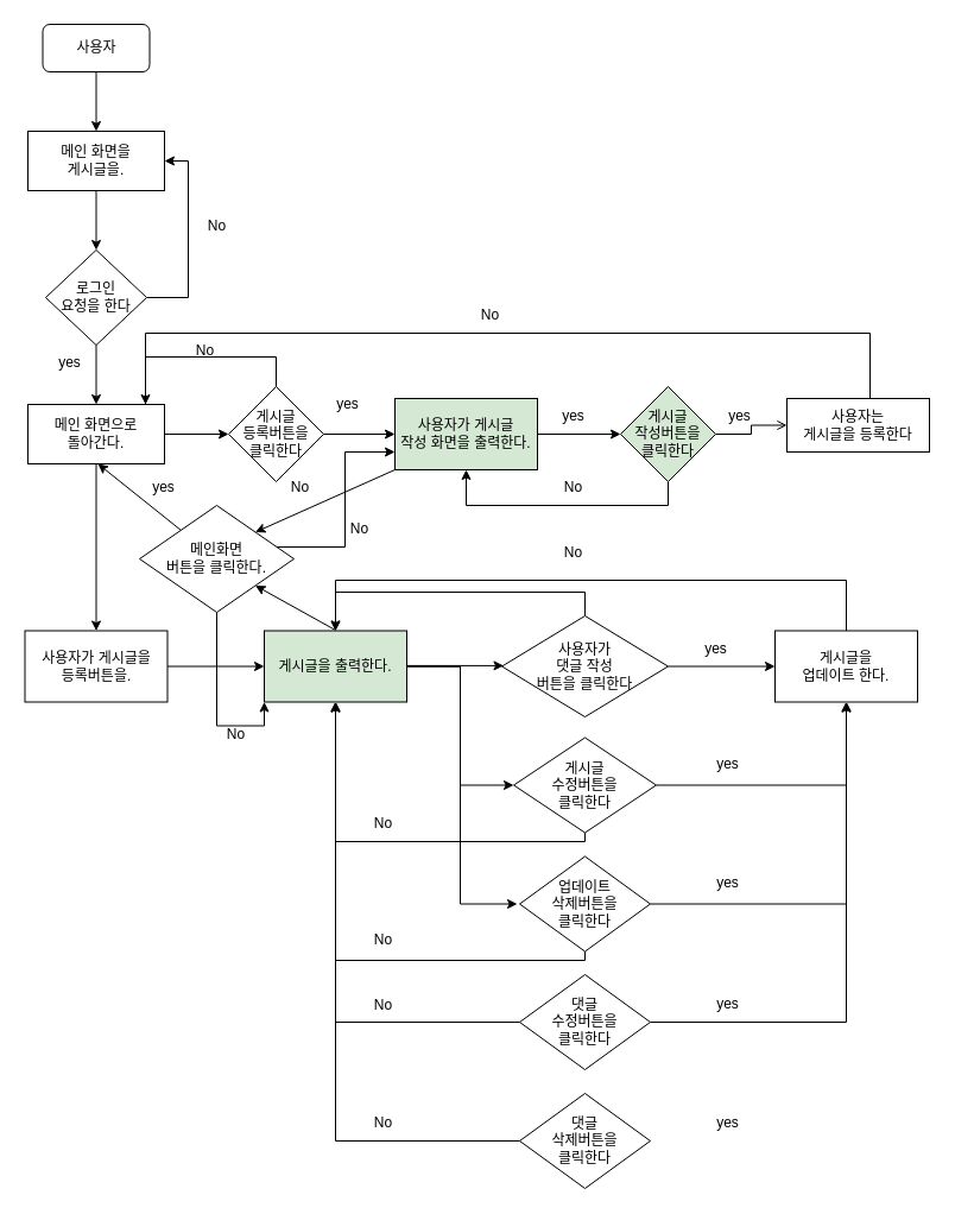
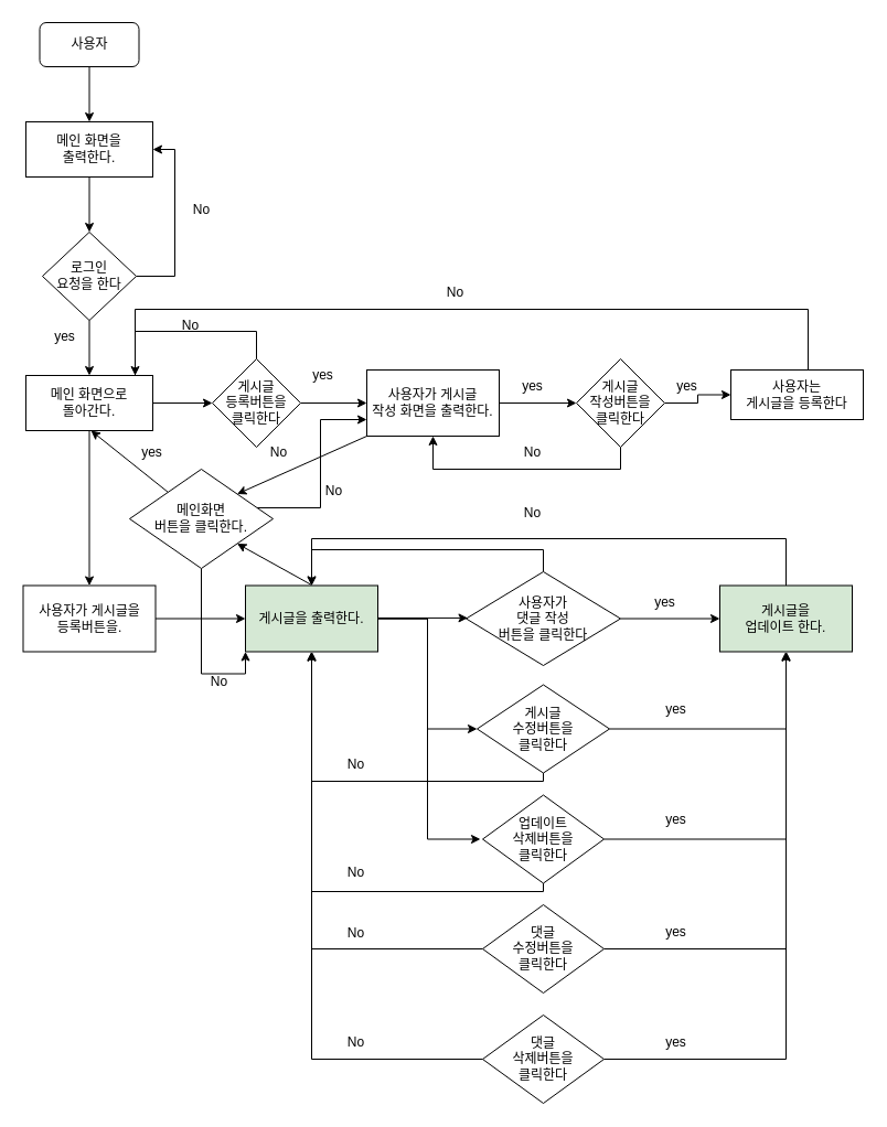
  <mxCell id="0" />
  <mxCell id="1" parent="0" />
  <mxCell id="2" style="edgeStyle=orthogonalEdgeStyle;rounded=0;orthogonalLoop=1;jettySize=auto;html=1;" edge="1" parent="1" source="3" target="6"><mxGeometry relative="1" as="geometry" /></mxCell>
  <mxCell id="3" value="사용자" style="rounded=1;whiteSpace=wrap;html=1;fontSize=12;glass=0;strokeWidth=1;shadow=0;" parent="1" vertex="1"><mxGeometry x="35.5" y="20" width="90" height="40" as="geometry" /></mxCell>
  <mxCell id="4" value="" style="edgeStyle=orthogonalEdgeStyle;rounded=0;orthogonalLoop=1;jettySize=auto;html=1;" parent="1" source="6" target="7" edge="1"><mxGeometry relative="1" as="geometry" /></mxCell>
  <mxCell id="5" style="edgeStyle=orthogonalEdgeStyle;rounded=0;orthogonalLoop=1;jettySize=auto;html=1;entryX=1;entryY=0.5;entryDx=0;entryDy=0;endArrow=none;endFill=0;startArrow=classic;startFill=1;" parent="1" source="6" target="7" edge="1"><mxGeometry relative="1" as="geometry"><Array as="points"><mxPoint x="158" y="135" /><mxPoint x="158" y="250" /></Array></mxGeometry></mxCell>
- <mxCell id="6" value="메인 화면을&lt;br&gt;게시글을." style="rounded=0;whiteSpace=wrap;html=1;" parent="1" vertex="1"><mxGeometry x="23" y="110" width="115" height="50" as="geometry" /></mxCell>
+ <mxCell id="6" value="메인 화면을&lt;br&gt;출력한다." style="rounded=0;whiteSpace=wrap;html=1;" parent="1" vertex="1"><mxGeometry x="23" y="110" width="115" height="50" as="geometry" /></mxCell>
  <mxCell id="7" value="로그인&lt;br&gt;요청을 한다" style="rhombus;whiteSpace=wrap;html=1;" parent="1" vertex="1"><mxGeometry x="38" y="210" width="85" height="80" as="geometry" /></mxCell>
  <mxCell id="8" value="" style="endArrow=classic;html=1;rounded=0;exitX=0.5;exitY=1;exitDx=0;exitDy=0;entryX=0.5;entryY=0;entryDx=0;entryDy=0;entryPerimeter=0;" parent="1" source="7" target="11" edge="1"><mxGeometry width="50" height="50" relative="1" as="geometry"><mxPoint x="145.5" y="250" as="sourcePoint" /><mxPoint x="85.5" y="380" as="targetPoint" /></mxGeometry></mxCell>
  <mxCell id="9" style="edgeStyle=orthogonalEdgeStyle;rounded=0;orthogonalLoop=1;jettySize=auto;html=1;" parent="1" source="11" target="30" edge="1"><mxGeometry relative="1" as="geometry" /></mxCell>
  <mxCell id="10" style="edgeStyle=none;rounded=0;orthogonalLoop=1;jettySize=auto;html=1;fontSize=18;startArrow=none;startFill=0;endArrow=classic;endFill=1;" parent="1" source="11" target="18" edge="1"><mxGeometry relative="1" as="geometry" /></mxCell>
  <mxCell id="11" value="메인 화면으로&lt;br&gt;돌아간다." style="rounded=0;whiteSpace=wrap;html=1;" parent="1" vertex="1"><mxGeometry x="23" y="340" width="115" height="50" as="geometry" /></mxCell>
  <mxCell id="12" value="No" style="text;html=1;align=center;verticalAlign=middle;resizable=0;points=[];autosize=1;strokeColor=none;fillColor=none;" parent="1" vertex="1"><mxGeometry x="162" y="175" width="40" height="30" as="geometry" /></mxCell>
  <mxCell id="13" value="yes" style="text;html=1;align=center;verticalAlign=middle;resizable=0;points=[];autosize=1;strokeColor=none;fillColor=none;" parent="1" vertex="1"><mxGeometry x="38" y="290" width="40" height="30" as="geometry" /></mxCell>
  <mxCell id="14" style="edgeStyle=orthogonalEdgeStyle;rounded=0;orthogonalLoop=1;jettySize=auto;html=1;" parent="1" source="16" target="33" edge="1"><mxGeometry relative="1" as="geometry" /></mxCell>
  <mxCell id="15" style="edgeStyle=none;rounded=0;orthogonalLoop=1;jettySize=auto;html=1;exitX=0;exitY=1;exitDx=0;exitDy=0;entryX=1;entryY=0;entryDx=0;entryDy=0;fontSize=12;startArrow=none;startFill=0;endArrow=classic;endFill=1;" parent="1" source="16" target="58" edge="1"><mxGeometry relative="1" as="geometry" /></mxCell>
- <mxCell id="16" value="사용자가 게시글&lt;br&gt;작성 화면을 출력한다." style="rounded=0;whiteSpace=wrap;html=1;fillColor=#d5e8d4;" parent="1" vertex="1"><mxGeometry x="332" y="335" width="120" height="60" as="geometry" /></mxCell>
+ <mxCell id="16" value="사용자가 게시글&lt;br&gt;작성 화면을 출력한다." style="rounded=0;whiteSpace=wrap;html=1;" parent="1" vertex="1"><mxGeometry x="332" y="335" width="120" height="60" as="geometry" /></mxCell>
  <mxCell id="17" style="edgeStyle=orthogonalEdgeStyle;rounded=0;orthogonalLoop=1;jettySize=auto;html=1;entryX=0;entryY=0.5;entryDx=0;entryDy=0;endArrow=classic;endFill=1;" parent="1" source="18" target="22" edge="1"><mxGeometry relative="1" as="geometry" /></mxCell>
  <mxCell id="18" value="사용자가 게시글을&lt;br&gt;등록버튼을." style="rounded=0;whiteSpace=wrap;html=1;" parent="1" vertex="1"><mxGeometry x="20.5" y="530.5" width="120" height="60" as="geometry" /></mxCell>
  <mxCell id="19" style="edgeStyle=orthogonalEdgeStyle;rounded=0;orthogonalLoop=1;jettySize=auto;html=1;entryX=0;entryY=0.5;entryDx=0;entryDy=0;endArrow=classic;endFill=1;" parent="1" source="22" target="40" edge="1"><mxGeometry relative="1" as="geometry" /></mxCell>
  <mxCell id="20" style="edgeStyle=orthogonalEdgeStyle;rounded=0;orthogonalLoop=1;jettySize=auto;html=1;entryX=0;entryY=0.5;entryDx=0;entryDy=0;endArrow=classic;endFill=1;" parent="1" edge="1"><mxGeometry relative="1" as="geometry"><mxPoint x="340" y="560.559" as="sourcePoint" /><mxPoint x="435" y="760.5" as="targetPoint" /><Array as="points"><mxPoint x="387" y="560.5" /><mxPoint x="387" y="760.5" /></Array></mxGeometry></mxCell>
  <mxCell id="21" style="edgeStyle=none;rounded=0;orthogonalLoop=1;jettySize=auto;html=1;entryX=1;entryY=1;entryDx=0;entryDy=0;fontSize=12;startArrow=none;startFill=0;endArrow=classic;endFill=1;" parent="1" target="58" edge="1"><mxGeometry relative="1" as="geometry"><mxPoint x="282" y="530" as="sourcePoint" /></mxGeometry></mxCell>
  <mxCell id="22" value="게시글을 출력한다." style="rounded=0;whiteSpace=wrap;html=1;fillColor=#d5e8d4;" parent="1" vertex="1"><mxGeometry x="222" y="530.5" width="120" height="60" as="geometry" /></mxCell>
  <mxCell id="23" style="edgeStyle=orthogonalEdgeStyle;rounded=0;orthogonalLoop=1;jettySize=auto;html=1;entryX=0.75;entryY=0;entryDx=0;entryDy=0;endArrow=none;endFill=0;" parent="1" source="24" target="11" edge="1"><mxGeometry relative="1" as="geometry"><Array as="points"><mxPoint x="732" y="280" /><mxPoint x="122" y="280" /><mxPoint x="122" y="340" /></Array></mxGeometry></mxCell>
  <mxCell id="24" value="사용자는&lt;br&gt;게시글을 등록한다" style="rounded=0;whiteSpace=wrap;html=1;" parent="1" vertex="1"><mxGeometry x="662" y="335" width="120" height="45" as="geometry" /></mxCell>
  <mxCell id="25" style="edgeStyle=orthogonalEdgeStyle;rounded=0;orthogonalLoop=1;jettySize=auto;html=1;entryX=0.5;entryY=0;entryDx=0;entryDy=0;endArrow=classic;endFill=1;" parent="1" source="27" target="22" edge="1"><mxGeometry relative="1" as="geometry"><Array as="points"><mxPoint x="492" y="498" /><mxPoint x="282" y="498" /></Array></mxGeometry></mxCell>
  <mxCell id="26" style="edgeStyle=orthogonalEdgeStyle;rounded=0;orthogonalLoop=1;jettySize=auto;html=1;endArrow=classic;endFill=1;" parent="1" source="27" target="42" edge="1"><mxGeometry relative="1" as="geometry" /></mxCell>
  <mxCell id="27" value="사용자가&lt;br&gt;댓글 작성&lt;br&gt;버튼을 클릭한다" style="rhombus;whiteSpace=wrap;html=1;" parent="1" vertex="1"><mxGeometry x="422" y="518" width="140" height="85" as="geometry" /></mxCell>
  <mxCell id="28" style="edgeStyle=orthogonalEdgeStyle;rounded=0;orthogonalLoop=1;jettySize=auto;html=1;entryX=0;entryY=0.5;entryDx=0;entryDy=0;" parent="1" source="30" target="16" edge="1"><mxGeometry relative="1" as="geometry" /></mxCell>
  <mxCell id="29" style="edgeStyle=orthogonalEdgeStyle;rounded=0;orthogonalLoop=1;jettySize=auto;html=1;" parent="1" source="30" edge="1"><mxGeometry relative="1" as="geometry"><mxPoint x="122" y="340" as="targetPoint" /><Array as="points"><mxPoint x="232" y="300" /><mxPoint x="122" y="300" /><mxPoint x="122" y="340" /></Array></mxGeometry></mxCell>
  <mxCell id="30" value="게시글&lt;br&gt;등록버튼을&lt;br&gt;클릭한다" style="rhombus;whiteSpace=wrap;html=1;" parent="1" vertex="1"><mxGeometry x="192" y="325" width="80" height="80" as="geometry" /></mxCell>
- <mxCell id="31" style="edgeStyle=orthogonalEdgeStyle;rounded=0;orthogonalLoop=1;jettySize=auto;html=1;endArrow=open;" parent="1" source="33" target="24" edge="1"><mxGeometry relative="1" as="geometry" /></mxCell>
+ <mxCell id="31" style="edgeStyle=orthogonalEdgeStyle;rounded=0;orthogonalLoop=1;jettySize=auto;html=1;" parent="1" source="33" target="24" edge="1"><mxGeometry relative="1" as="geometry" /></mxCell>
  <mxCell id="32" style="edgeStyle=orthogonalEdgeStyle;rounded=0;orthogonalLoop=1;jettySize=auto;html=1;endArrow=classic;endFill=1;entryX=0.5;entryY=1;entryDx=0;entryDy=0;" parent="1" source="33" target="16" edge="1"><mxGeometry relative="1" as="geometry"><mxPoint x="562" y="450" as="targetPoint" /><Array as="points"><mxPoint x="562" y="425" /><mxPoint x="392" y="425" /></Array></mxGeometry></mxCell>
- <mxCell id="33" value="게시글&lt;br&gt;작성버튼을&lt;br&gt;클릭한다" style="rhombus;whiteSpace=wrap;html=1;fillColor=#d5e8d4;" parent="1" vertex="1"><mxGeometry x="522" y="325" width="80" height="80" as="geometry" /></mxCell>
+ <mxCell id="33" value="게시글&lt;br&gt;작성버튼을&lt;br&gt;클릭한다" style="rhombus;whiteSpace=wrap;html=1;" parent="1" vertex="1"><mxGeometry x="522" y="325" width="80" height="80" as="geometry" /></mxCell>
  <mxCell id="34" style="edgeStyle=orthogonalEdgeStyle;rounded=0;orthogonalLoop=1;jettySize=auto;html=1;entryX=0;entryY=0.5;entryDx=0;entryDy=0;" parent="1" edge="1"><mxGeometry relative="1" as="geometry"><mxPoint x="342" y="559.91" as="sourcePoint" /><mxPoint x="423.5" y="559.91" as="targetPoint" /></mxGeometry></mxCell>
  <mxCell id="35" style="edgeStyle=orthogonalEdgeStyle;rounded=0;orthogonalLoop=1;jettySize=auto;html=1;entryX=0.5;entryY=1;entryDx=0;entryDy=0;endArrow=classic;endFill=1;" parent="1" source="37" target="42" edge="1"><mxGeometry relative="1" as="geometry" /></mxCell>
  <mxCell id="36" style="edgeStyle=orthogonalEdgeStyle;rounded=0;orthogonalLoop=1;jettySize=auto;html=1;entryX=0.5;entryY=1;entryDx=0;entryDy=0;endArrow=classic;endFill=1;" parent="1" source="37" target="22" edge="1"><mxGeometry relative="1" as="geometry"><Array as="points"><mxPoint x="492" y="808" /><mxPoint x="282" y="808" /></Array></mxGeometry></mxCell>
  <mxCell id="37" value="업데이트&lt;br&gt;삭제버튼을&lt;br&gt;클릭한다" style="rhombus;whiteSpace=wrap;html=1;" parent="1" vertex="1"><mxGeometry x="437" y="720.5" width="110" height="80" as="geometry" /></mxCell>
  <mxCell id="38" style="edgeStyle=orthogonalEdgeStyle;rounded=0;orthogonalLoop=1;jettySize=auto;html=1;entryX=0.5;entryY=1;entryDx=0;entryDy=0;endArrow=classic;endFill=1;" parent="1" source="40" target="42" edge="1"><mxGeometry relative="1" as="geometry" /></mxCell>
  <mxCell id="39" style="edgeStyle=orthogonalEdgeStyle;rounded=0;orthogonalLoop=1;jettySize=auto;html=1;exitX=0.5;exitY=1;exitDx=0;exitDy=0;entryX=0.5;entryY=1;entryDx=0;entryDy=0;endArrow=classic;endFill=1;" parent="1" source="40" target="22" edge="1"><mxGeometry relative="1" as="geometry"><Array as="points"><mxPoint x="492" y="708" /><mxPoint x="282" y="708" /></Array></mxGeometry></mxCell>
  <mxCell id="40" value="게시글&lt;br&gt;수정버튼을&lt;br&gt;클릭한다" style="rhombus;whiteSpace=wrap;html=1;" parent="1" vertex="1"><mxGeometry x="432" y="620.5" width="120" height="80" as="geometry" /></mxCell>
  <mxCell id="41" style="edgeStyle=orthogonalEdgeStyle;rounded=0;orthogonalLoop=1;jettySize=auto;html=1;entryX=0.5;entryY=0;entryDx=0;entryDy=0;endArrow=classic;endFill=1;" parent="1" source="42" target="22" edge="1"><mxGeometry relative="1" as="geometry"><Array as="points"><mxPoint x="712" y="488" /><mxPoint x="282" y="488" /></Array></mxGeometry></mxCell>
- <mxCell id="42" value="게시글을&lt;br&gt;업데이트 한다." style="rounded=0;whiteSpace=wrap;html=1;" parent="1" vertex="1"><mxGeometry x="652" y="530.5" width="120" height="60" as="geometry" /></mxCell>
+ <mxCell id="42" value="게시글을&lt;br&gt;업데이트 한다." style="rounded=0;whiteSpace=wrap;html=1;fillColor=#d5e8d4;" parent="1" vertex="1"><mxGeometry x="652" y="530.5" width="120" height="60" as="geometry" /></mxCell>
  <mxCell id="43" value="yes" style="text;html=1;align=center;verticalAlign=middle;resizable=0;points=[];autosize=1;strokeColor=none;fillColor=none;" parent="1" vertex="1"><mxGeometry x="272" y="325" width="40" height="30" as="geometry" /></mxCell>
  <mxCell id="44" value="yes" style="text;html=1;align=center;verticalAlign=middle;resizable=0;points=[];autosize=1;strokeColor=none;fillColor=none;" parent="1" vertex="1"><mxGeometry x="462" y="335" width="40" height="30" as="geometry" /></mxCell>
  <mxCell id="45" value="yes" style="text;html=1;align=center;verticalAlign=middle;resizable=0;points=[];autosize=1;strokeColor=none;fillColor=none;" parent="1" vertex="1"><mxGeometry x="602" y="335" width="40" height="30" as="geometry" /></mxCell>
  <mxCell id="46" value="yes" style="text;html=1;align=center;verticalAlign=middle;resizable=0;points=[];autosize=1;strokeColor=none;fillColor=none;" parent="1" vertex="1"><mxGeometry x="582" y="530.5" width="40" height="30" as="geometry" /></mxCell>
  <mxCell id="47" value="yes" style="text;html=1;align=center;verticalAlign=middle;resizable=0;points=[];autosize=1;strokeColor=none;fillColor=none;" parent="1" vertex="1"><mxGeometry x="592" y="628" width="40" height="30" as="geometry" /></mxCell>
  <mxCell id="48" value="yes" style="text;html=1;align=center;verticalAlign=middle;resizable=0;points=[];autosize=1;strokeColor=none;fillColor=none;" parent="1" vertex="1"><mxGeometry x="592" y="728" width="40" height="30" as="geometry" /></mxCell>
  <mxCell id="49" value="No" style="text;html=1;align=center;verticalAlign=middle;resizable=0;points=[];autosize=1;strokeColor=none;fillColor=none;" parent="1" vertex="1"><mxGeometry x="392" y="250" width="40" height="30" as="geometry" /></mxCell>
  <mxCell id="50" value="No" style="text;html=1;align=center;verticalAlign=middle;resizable=0;points=[];autosize=1;strokeColor=none;fillColor=none;" parent="1" vertex="1"><mxGeometry x="152" y="280" width="40" height="30" as="geometry" /></mxCell>
  <mxCell id="51" value="No" style="text;html=1;align=center;verticalAlign=middle;resizable=0;points=[];autosize=1;strokeColor=none;fillColor=none;" parent="1" vertex="1"><mxGeometry x="462" y="395" width="40" height="30" as="geometry" /></mxCell>
  <mxCell id="52" value="No" style="text;html=1;align=center;verticalAlign=middle;resizable=0;points=[];autosize=1;strokeColor=none;fillColor=none;" parent="1" vertex="1"><mxGeometry x="462" y="450" width="40" height="30" as="geometry" /></mxCell>
  <mxCell id="53" value="No" style="text;html=1;align=center;verticalAlign=middle;resizable=0;points=[];autosize=1;strokeColor=none;fillColor=none;" parent="1" vertex="1"><mxGeometry x="302" y="775.5" width="40" height="30" as="geometry" /></mxCell>
  <mxCell id="54" value="No" style="text;html=1;align=center;verticalAlign=middle;resizable=0;points=[];autosize=1;strokeColor=none;fillColor=none;" parent="1" vertex="1"><mxGeometry x="302" y="678" width="40" height="30" as="geometry" /></mxCell>
  <mxCell id="55" style="edgeStyle=none;rounded=0;orthogonalLoop=1;jettySize=auto;html=1;fontSize=12;startArrow=none;startFill=0;endArrow=classic;endFill=1;" parent="1" source="58" edge="1"><mxGeometry relative="1" as="geometry"><mxPoint x="82" y="390" as="targetPoint" /></mxGeometry></mxCell>
  <mxCell id="56" style="edgeStyle=orthogonalEdgeStyle;rounded=0;orthogonalLoop=1;jettySize=auto;html=1;fontSize=12;startArrow=none;startFill=0;endArrow=classic;endFill=1;entryX=0;entryY=0.75;entryDx=0;entryDy=0;" parent="1" source="58" target="16" edge="1"><mxGeometry relative="1" as="geometry"><mxPoint x="292" y="470" as="targetPoint" /><Array as="points"><mxPoint x="290" y="460" /><mxPoint x="290" y="380" /></Array></mxGeometry></mxCell>
  <mxCell id="57" style="edgeStyle=orthogonalEdgeStyle;rounded=0;orthogonalLoop=1;jettySize=auto;html=1;exitX=0.5;exitY=1;exitDx=0;exitDy=0;entryX=0;entryY=1;entryDx=0;entryDy=0;fontSize=12;startArrow=none;startFill=0;endArrow=classic;endFill=1;" parent="1" source="58" target="22" edge="1"><mxGeometry relative="1" as="geometry" /></mxCell>
  <mxCell id="58" value="&lt;font style=&quot;font-size: 12px;&quot;&gt;메인화면&lt;br style=&quot;font-size: 12px;&quot;&gt;버튼을 클릭한다.&lt;/font&gt;" style="rhombus;whiteSpace=wrap;html=1;labelBackgroundColor=none;fontSize=12;" parent="1" vertex="1"><mxGeometry x="117" y="425" width="130" height="90" as="geometry" /></mxCell>
  <mxCell id="59" value="yes" style="text;html=1;align=center;verticalAlign=middle;resizable=0;points=[];autosize=1;strokeColor=none;fillColor=none;" parent="1" vertex="1"><mxGeometry x="117" y="395" width="40" height="30" as="geometry" /></mxCell>
  <mxCell id="60" value="No" style="text;html=1;align=center;verticalAlign=middle;resizable=0;points=[];autosize=1;strokeColor=none;fillColor=none;" parent="1" vertex="1"><mxGeometry x="178" y="603" width="40" height="30" as="geometry" /></mxCell>
  <mxCell id="61" value="No" style="text;html=1;align=center;verticalAlign=middle;resizable=0;points=[];autosize=1;strokeColor=none;fillColor=none;" parent="1" vertex="1"><mxGeometry x="282" y="430" width="40" height="30" as="geometry" /></mxCell>
+ <mxCell id="62" style="edgeStyle=orthogonalEdgeStyle;rounded=0;orthogonalLoop=1;jettySize=auto;html=1;fontSize=13;" parent="1" source="64" target="42" edge="1"><mxGeometry relative="1" as="geometry" /></mxCell>
  <mxCell id="63" style="edgeStyle=orthogonalEdgeStyle;rounded=0;orthogonalLoop=1;jettySize=auto;html=1;fontSize=13;entryX=0.5;entryY=1;entryDx=0;entryDy=0;" parent="1" source="64" target="22" edge="1"><mxGeometry relative="1" as="geometry"><mxPoint x="282" y="600" as="targetPoint" /></mxGeometry></mxCell>
  <mxCell id="64" value="댓글&lt;br&gt;삭제버튼을&lt;br&gt;클릭한다" style="rhombus;whiteSpace=wrap;html=1;" parent="1" vertex="1"><mxGeometry x="437" y="920" width="110" height="80" as="geometry" /></mxCell>
  <mxCell id="65" style="edgeStyle=orthogonalEdgeStyle;rounded=0;orthogonalLoop=1;jettySize=auto;html=1;entryX=0.5;entryY=1;entryDx=0;entryDy=0;fontSize=13;" parent="1" source="67" target="42" edge="1"><mxGeometry relative="1" as="geometry" /></mxCell>
  <mxCell id="66" style="edgeStyle=orthogonalEdgeStyle;rounded=0;orthogonalLoop=1;jettySize=auto;html=1;fontSize=13;entryX=0.5;entryY=1;entryDx=0;entryDy=0;" parent="1" source="67" target="22" edge="1"><mxGeometry relative="1" as="geometry"><mxPoint x="282" y="600" as="targetPoint" /></mxGeometry></mxCell>
  <mxCell id="67" value="댓글&lt;br&gt;수정버튼을&lt;br&gt;클릭한다" style="rhombus;whiteSpace=wrap;html=1;" parent="1" vertex="1"><mxGeometry x="437" y="820" width="110" height="80" as="geometry" /></mxCell>
  <mxCell id="68" value="yes" style="text;html=1;align=center;verticalAlign=middle;resizable=0;points=[];autosize=1;strokeColor=none;fillColor=none;" parent="1" vertex="1"><mxGeometry x="592" y="830" width="40" height="30" as="geometry" /></mxCell>
  <mxCell id="69" value="yes" style="text;html=1;align=center;verticalAlign=middle;resizable=0;points=[];autosize=1;strokeColor=none;fillColor=none;" parent="1" vertex="1"><mxGeometry x="592" y="930" width="40" height="30" as="geometry" /></mxCell>
  <mxCell id="70" value="No" style="text;html=1;align=center;verticalAlign=middle;resizable=0;points=[];autosize=1;strokeColor=none;fillColor=none;" parent="1" vertex="1"><mxGeometry x="302" y="831" width="40" height="30" as="geometry" /></mxCell>
  <mxCell id="71" value="No" style="text;html=1;align=center;verticalAlign=middle;resizable=0;points=[];autosize=1;strokeColor=none;fillColor=none;" parent="1" vertex="1"><mxGeometry x="302" y="930" width="40" height="30" as="geometry" /></mxCell>
  <mxCell id="72" value="No" style="text;html=1;align=center;verticalAlign=middle;resizable=0;points=[];autosize=1;strokeColor=none;fillColor=none;" vertex="1" parent="1"><mxGeometry x="232" y="395" width="40" height="30" as="geometry" /></mxCell>
